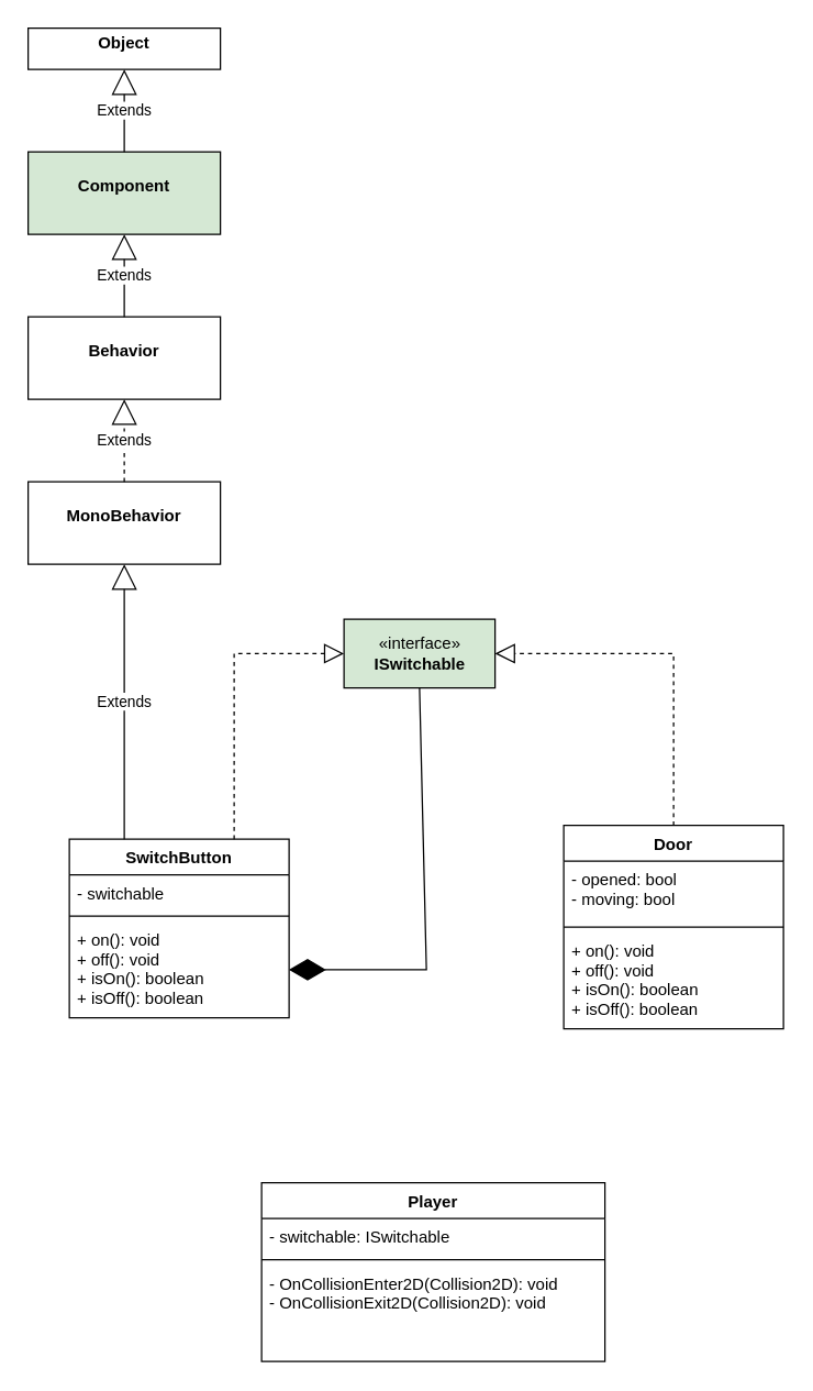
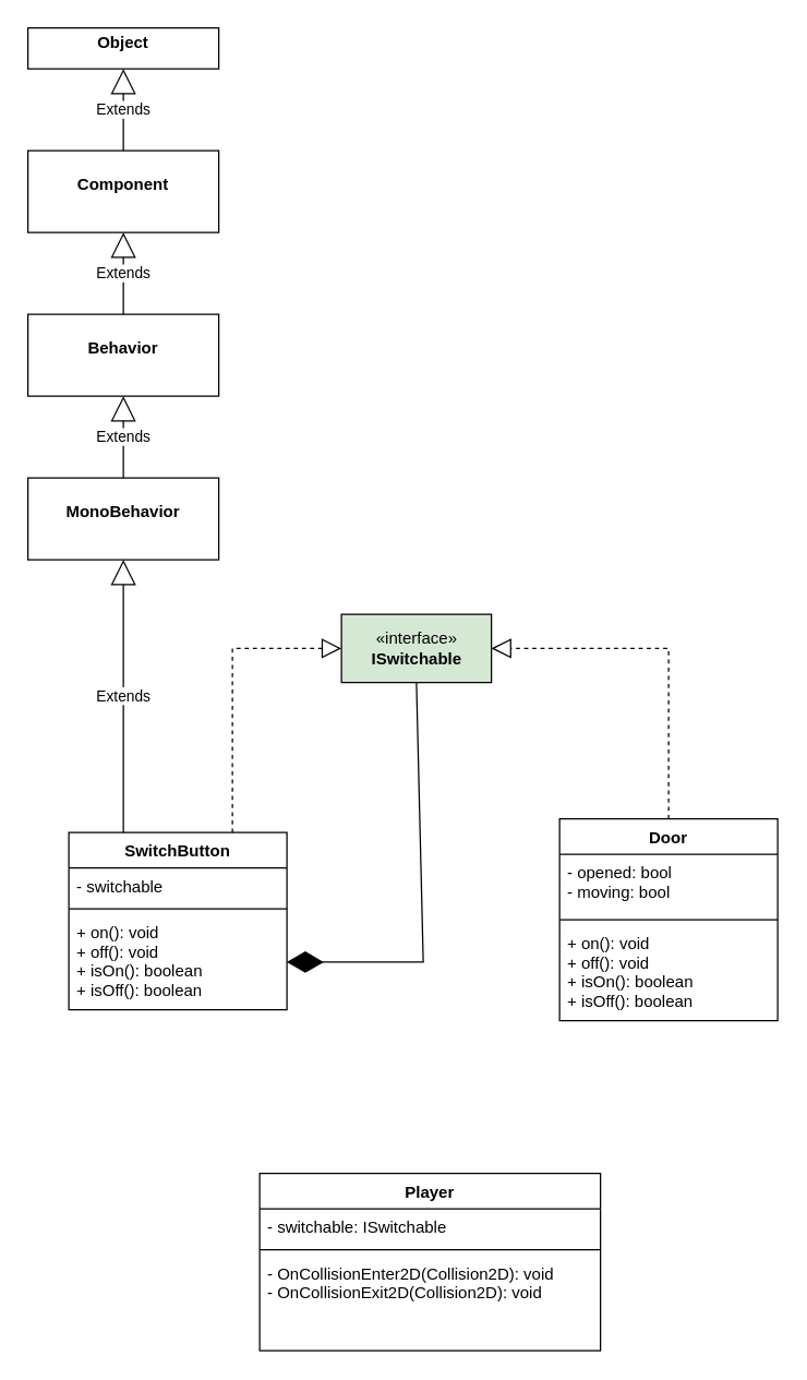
  <mxCell id="0" />
  <mxCell id="1" parent="0" />
  <mxCell id="2" value="«interface»&lt;br&gt;&lt;b&gt;ISwitchable&lt;/b&gt;" style="html=1;fillColor=#d5e8d4;" vertex="1" parent="1"><mxGeometry x="250" y="450" width="110" height="50" as="geometry" /></mxCell>
  <mxCell id="3" value="SwitchButton" style="swimlane;fontStyle=1;align=center;verticalAlign=top;childLayout=stackLayout;horizontal=1;startSize=26;horizontalStack=0;resizeParent=1;resizeParentMax=0;resizeLast=0;collapsible=1;marginBottom=0;" vertex="1" parent="1"><mxGeometry x="50" y="610" width="160" height="130" as="geometry" /></mxCell>
  <mxCell id="4" value="- switchable" style="text;strokeColor=none;fillColor=none;align=left;verticalAlign=top;spacingLeft=4;spacingRight=4;overflow=hidden;rotatable=0;points=[[0,0.5],[1,0.5]];portConstraint=eastwest;" vertex="1" parent="3"><mxGeometry y="26" width="160" height="26" as="geometry" /></mxCell>
  <mxCell id="5" value="" style="line;strokeWidth=1;fillColor=none;align=left;verticalAlign=middle;spacingTop=-1;spacingLeft=3;spacingRight=3;rotatable=0;labelPosition=right;points=[];portConstraint=eastwest;" vertex="1" parent="3"><mxGeometry y="52" width="160" height="8" as="geometry" /></mxCell>
  <mxCell id="6" value="+ on(): void&#10;+ off(): void&#10;+ isOn(): boolean&#10;+ isOff(): boolean&#10;" style="text;strokeColor=none;fillColor=none;align=left;verticalAlign=top;spacingLeft=4;spacingRight=4;overflow=hidden;rotatable=0;points=[[0,0.5],[1,0.5]];portConstraint=eastwest;fontStyle=0" vertex="1" parent="3"><mxGeometry y="60" width="160" height="70" as="geometry" /></mxCell>
  <mxCell id="7" value="" style="endArrow=block;dashed=1;endFill=0;endSize=12;html=1;rounded=0;entryX=0;entryY=0.5;entryDx=0;entryDy=0;exitX=0.75;exitY=0;exitDx=0;exitDy=0;" edge="1" parent="1" source="3" target="2"><mxGeometry width="160" relative="1" as="geometry"><mxPoint x="120" y="630" as="sourcePoint" /><mxPoint x="280" y="630" as="targetPoint" /><Array as="points"><mxPoint x="170" y="475" /></Array></mxGeometry></mxCell>
  <mxCell id="8" value="Door" style="swimlane;fontStyle=1;align=center;verticalAlign=top;childLayout=stackLayout;horizontal=1;startSize=26;horizontalStack=0;resizeParent=1;resizeParentMax=0;resizeLast=0;collapsible=1;marginBottom=0;" vertex="1" parent="1"><mxGeometry x="410" y="600" width="160" height="148" as="geometry" /></mxCell>
  <mxCell id="9" value="- opened: bool&#10;- moving: bool" style="text;strokeColor=none;fillColor=none;align=left;verticalAlign=top;spacingLeft=4;spacingRight=4;overflow=hidden;rotatable=0;points=[[0,0.5],[1,0.5]];portConstraint=eastwest;" vertex="1" parent="8"><mxGeometry y="26" width="160" height="44" as="geometry" /></mxCell>
  <mxCell id="10" value="" style="line;strokeWidth=1;fillColor=none;align=left;verticalAlign=middle;spacingTop=-1;spacingLeft=3;spacingRight=3;rotatable=0;labelPosition=right;points=[];portConstraint=eastwest;" vertex="1" parent="8"><mxGeometry y="70" width="160" height="8" as="geometry" /></mxCell>
  <mxCell id="11" value="+ on(): void&#10;+ off(): void&#10;+ isOn(): boolean&#10;+ isOff(): boolean&#10;" style="text;strokeColor=none;fillColor=none;align=left;verticalAlign=top;spacingLeft=4;spacingRight=4;overflow=hidden;rotatable=0;points=[[0,0.5],[1,0.5]];portConstraint=eastwest;" vertex="1" parent="8"><mxGeometry y="78" width="160" height="70" as="geometry" /></mxCell>
  <mxCell id="12" value="" style="endArrow=block;dashed=1;endFill=0;endSize=12;html=1;rounded=0;exitX=0.5;exitY=0;exitDx=0;exitDy=0;entryX=1;entryY=0.5;entryDx=0;entryDy=0;" edge="1" parent="1" source="8" target="2"><mxGeometry width="160" relative="1" as="geometry"><mxPoint x="160" y="790" as="sourcePoint" /><mxPoint x="320" y="790" as="targetPoint" /><Array as="points"><mxPoint x="490" y="475" /></Array></mxGeometry></mxCell>
  <mxCell id="13" value="&lt;p style=&quot;margin: 0px ; margin-top: 4px ; text-align: center&quot;&gt;&lt;br&gt;&lt;b&gt;MonoBehavior&lt;/b&gt;&lt;/p&gt;" style="verticalAlign=top;align=left;overflow=fill;fontSize=12;fontFamily=Helvetica;html=1;" vertex="1" parent="1"><mxGeometry x="20" y="350" width="140" height="60" as="geometry" /></mxCell>
  <mxCell id="14" value="&lt;p style=&quot;margin: 0px ; margin-top: 4px ; text-align: center&quot;&gt;&lt;br&gt;&lt;b&gt;Behavior&lt;/b&gt;&lt;/p&gt;" style="verticalAlign=top;align=left;overflow=fill;fontSize=12;fontFamily=Helvetica;html=1;" vertex="1" parent="1"><mxGeometry x="20" y="230" width="140" height="60" as="geometry" /></mxCell>
- <mxCell id="15" value="&lt;p style=&quot;margin: 0px ; margin-top: 4px ; text-align: center&quot;&gt;&lt;br&gt;&lt;b&gt;Component&lt;/b&gt;&lt;/p&gt;" style="verticalAlign=top;align=left;overflow=fill;fontSize=12;fontFamily=Helvetica;html=1;fillColor=#d5e8d4;" vertex="1" parent="1"><mxGeometry x="20" y="110" width="140" height="60" as="geometry" /></mxCell>
+ <mxCell id="15" value="&lt;p style=&quot;margin: 0px ; margin-top: 4px ; text-align: center&quot;&gt;&lt;br&gt;&lt;b&gt;Component&lt;/b&gt;&lt;/p&gt;" style="verticalAlign=top;align=left;overflow=fill;fontSize=12;fontFamily=Helvetica;html=1;" vertex="1" parent="1"><mxGeometry x="20" y="110" width="140" height="60" as="geometry" /></mxCell>
  <mxCell id="16" value="&lt;p style=&quot;margin: 0px ; margin-top: 4px ; text-align: center&quot;&gt;&lt;b&gt;Object&lt;/b&gt;&lt;/p&gt;" style="verticalAlign=top;align=left;overflow=fill;fontSize=12;fontFamily=Helvetica;html=1;" vertex="1" parent="1"><mxGeometry x="20" y="20" width="140" height="30" as="geometry" /></mxCell>
- <mxCell id="17" value="Extends" style="endArrow=block;endSize=16;endFill=0;html=1;rounded=0;entryX=0.5;entryY=1;entryDx=0;entryDy=0;exitX=0.5;exitY=0;exitDx=0;exitDy=0;dashed=1;" edge="1" parent="1" source="13" target="14"><mxGeometry width="160" relative="1" as="geometry"><mxPoint x="10" y="460" as="sourcePoint" /><mxPoint x="170" y="460" as="targetPoint" /></mxGeometry></mxCell>
+ <mxCell id="17" value="Extends" style="endArrow=block;endSize=16;endFill=0;html=1;rounded=0;entryX=0.5;entryY=1;entryDx=0;entryDy=0;exitX=0.5;exitY=0;exitDx=0;exitDy=0;" edge="1" parent="1" source="13" target="14"><mxGeometry width="160" relative="1" as="geometry"><mxPoint x="10" y="460" as="sourcePoint" /><mxPoint x="170" y="460" as="targetPoint" /></mxGeometry></mxCell>
  <mxCell id="18" value="Extends" style="endArrow=block;endSize=16;endFill=0;html=1;rounded=0;entryX=0.5;entryY=1;entryDx=0;entryDy=0;exitX=0.5;exitY=0;exitDx=0;exitDy=0;" edge="1" parent="1" source="14" target="15"><mxGeometry width="160" relative="1" as="geometry"><mxPoint x="40" y="540" as="sourcePoint" /><mxPoint x="200" y="540" as="targetPoint" /></mxGeometry></mxCell>
  <mxCell id="19" value="Extends" style="endArrow=block;endSize=16;endFill=0;html=1;rounded=0;exitX=0.25;exitY=0;exitDx=0;exitDy=0;" edge="1" parent="1" source="3" target="13"><mxGeometry width="160" relative="1" as="geometry"><mxPoint x="110" y="610" as="sourcePoint" /><mxPoint x="160" y="550" as="targetPoint" /></mxGeometry></mxCell>
  <mxCell id="20" value="Extends" style="endArrow=block;endSize=16;endFill=0;html=1;rounded=0;entryX=0.5;entryY=1;entryDx=0;entryDy=0;" edge="1" parent="1" target="16"><mxGeometry width="160" relative="1" as="geometry"><mxPoint x="90" y="110" as="sourcePoint" /><mxPoint x="220" y="560" as="targetPoint" /></mxGeometry></mxCell>
  <mxCell id="21" value="Player" style="swimlane;fontStyle=1;align=center;verticalAlign=top;childLayout=stackLayout;horizontal=1;startSize=26;horizontalStack=0;resizeParent=1;resizeParentMax=0;resizeLast=0;collapsible=1;marginBottom=0;" vertex="1" parent="1"><mxGeometry x="190" y="860" width="250" height="130" as="geometry" /></mxCell>
  <mxCell id="22" value="- switchable: ISwitchable" style="text;strokeColor=none;fillColor=none;align=left;verticalAlign=top;spacingLeft=4;spacingRight=4;overflow=hidden;rotatable=0;points=[[0,0.5],[1,0.5]];portConstraint=eastwest;" vertex="1" parent="21"><mxGeometry y="26" width="250" height="26" as="geometry" /></mxCell>
  <mxCell id="23" value="" style="line;strokeWidth=1;fillColor=none;align=left;verticalAlign=middle;spacingTop=-1;spacingLeft=3;spacingRight=3;rotatable=0;labelPosition=right;points=[];portConstraint=eastwest;" vertex="1" parent="21"><mxGeometry y="52" width="250" height="8" as="geometry" /></mxCell>
  <mxCell id="24" value="- OnCollisionEnter2D(Collision2D): void&#10;- OnCollisionExit2D(Collision2D): void&#10;" style="text;strokeColor=none;fillColor=none;align=left;verticalAlign=top;spacingLeft=4;spacingRight=4;overflow=hidden;rotatable=0;points=[[0,0.5],[1,0.5]];portConstraint=eastwest;" vertex="1" parent="21"><mxGeometry y="60" width="250" height="70" as="geometry" /></mxCell>
  <mxCell id="25" value="" style="endArrow=diamondThin;endFill=1;endSize=24;html=1;rounded=0;entryX=1;entryY=0.5;entryDx=0;entryDy=0;exitX=0.5;exitY=1;exitDx=0;exitDy=0;" edge="1" parent="1" source="2" target="6"><mxGeometry width="160" relative="1" as="geometry"><mxPoint x="310" y="670" as="sourcePoint" /><mxPoint x="420" y="470" as="targetPoint" /><Array as="points"><mxPoint x="310" y="705" /></Array></mxGeometry></mxCell>
